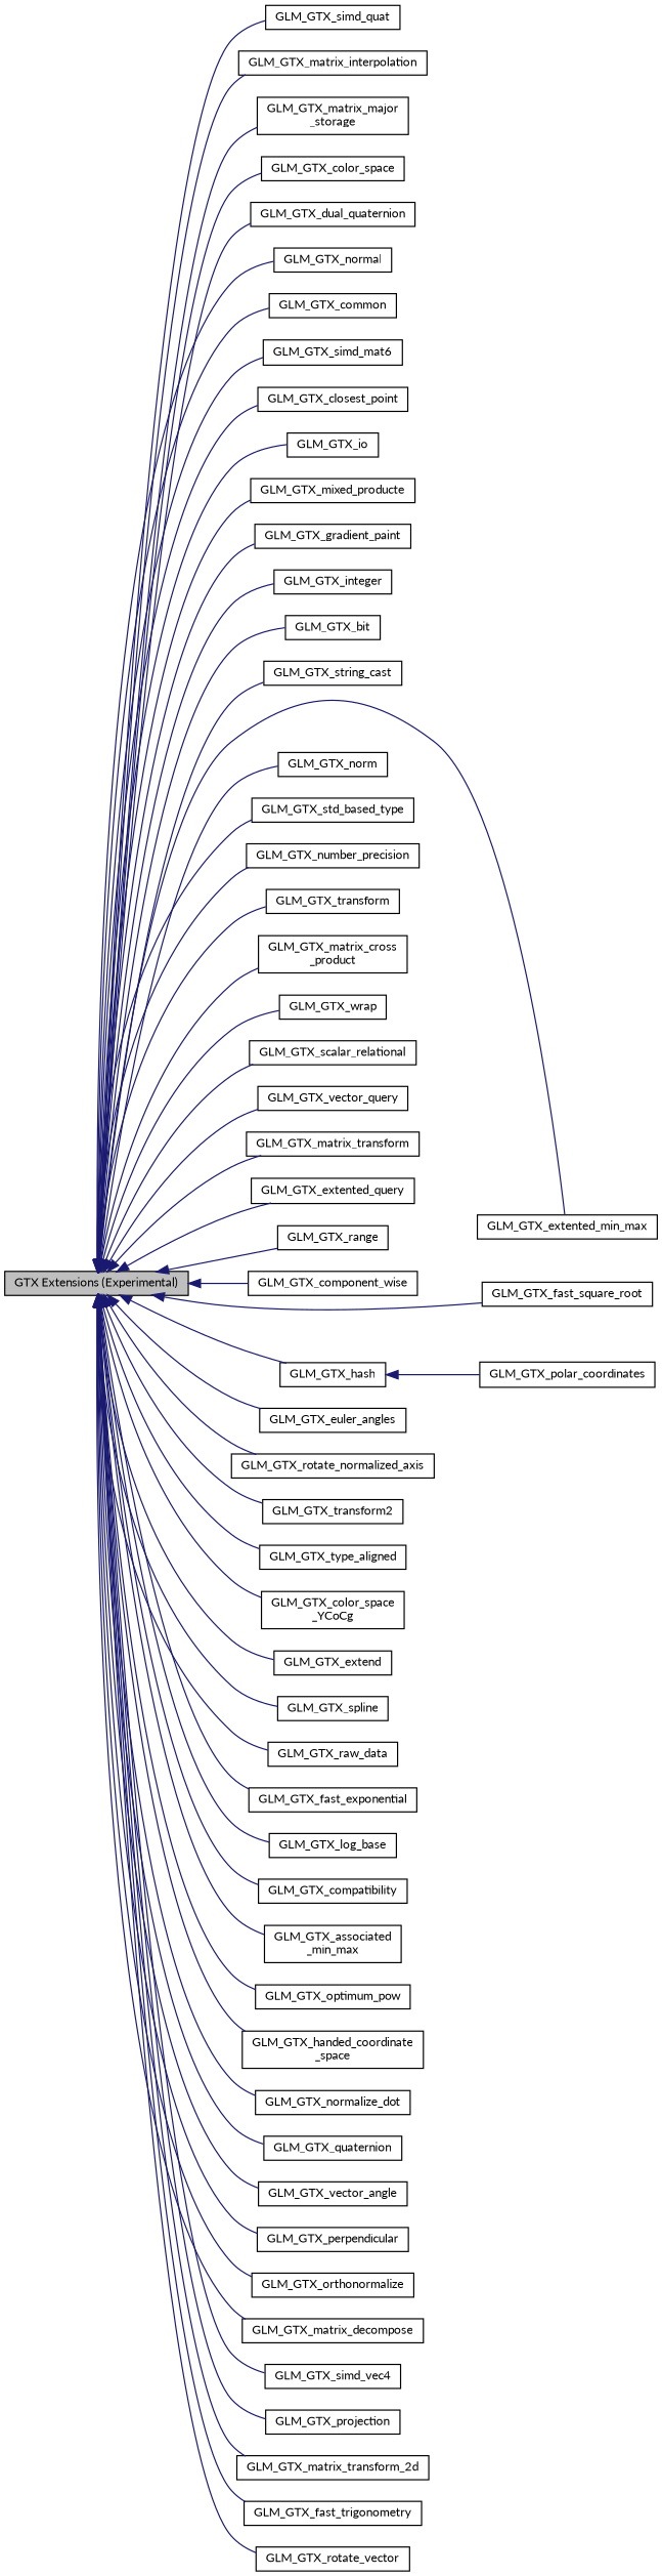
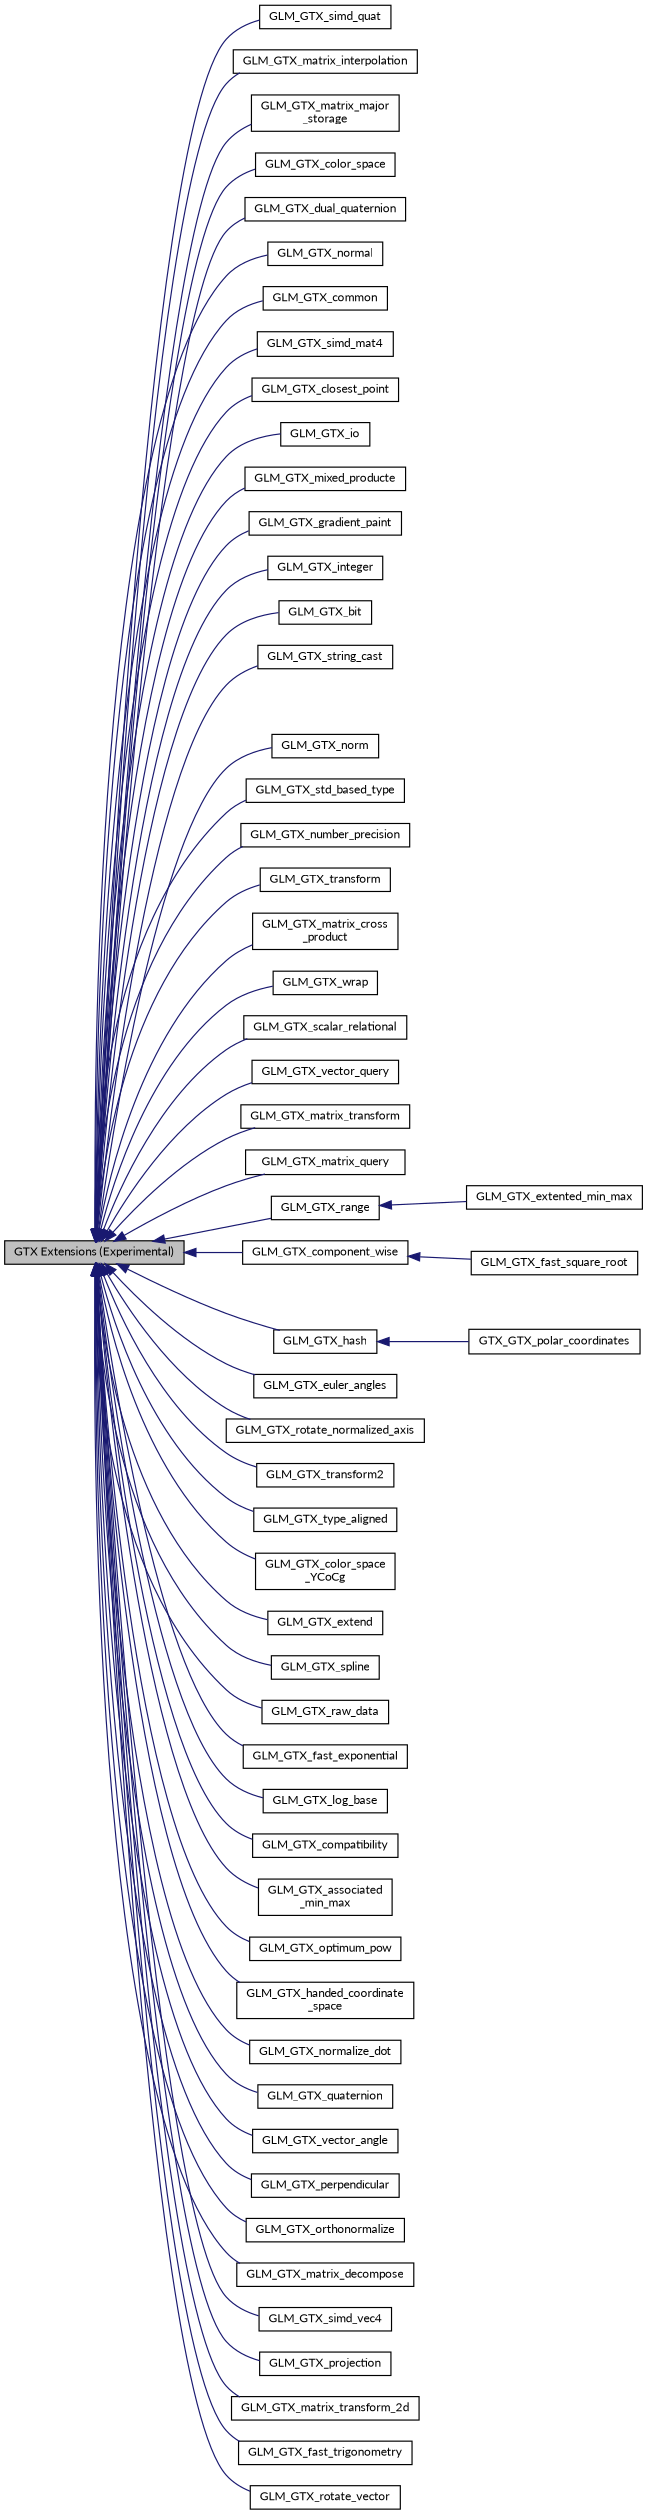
  digraph {
    fontname=Lato
    rankdir=LR
    node [color=black fillcolor=white fontname=Lato fontsize=10 shape=record style=filled]
    edge [color=midnightblue dir=back fontname=Lato fontsize=10 labelfontname=Helvetica labelfontsize=10 shape=plaintext style=solid]
    n1 [height=0.2 label=GLM_GTX_simd_quat width=0.4]
    n2 [height=0.2 label=GLM_GTX_matrix_interpolation width=0.4]
    n3 [height=0.2 label="GLM_GTX_matrix_major\l_storage" width=0.4]
    n4 [height=0.2 label=GLM_GTX_color_space width=0.4]
-   n5 [height=0.2 label=GLM_GTX_polar_coordinates width=0.4]
+   n5 [height=0.2 label=GTX_GTX_polar_coordinates width=0.4]
    n6 [fillcolor=grey75 fontcolor=black height=0.2 label="GTX Extensions (Experimental)" width=0.4]
    n7 [height=0.2 label=GLM_GTX_dual_quaternion width=0.4]
    n8 [height=0.2 label=GLM_GTX_normal width=0.4]
    n9 [height=0.2 label=GLM_GTX_common width=0.4]
-   n10 [height=0.2 label=GLM_GTX_simd_mat6 width=0.4]
+   n10 [height=0.2 label=GLM_GTX_simd_mat4 width=0.4]
    n11 [height=0.2 label=GLM_GTX_closest_point width=0.4]
    n12 [height=0.2 label=GLM_GTX_io width=0.4]
    n13 [height=0.2 label=GLM_GTX_mixed_producte width=0.4]
    n14 [height=0.2 label=GLM_GTX_gradient_paint width=0.4]
    n15 [height=0.2 label=GLM_GTX_integer width=0.4]
    n16 [height=0.2 label=GLM_GTX_bit width=0.4]
    n17 [height=0.2 label=GLM_GTX_string_cast width=0.4]
    n18 [height=0.2 label=GLM_GTX_extented_min_max width=0.4]
    n19 [height=0.2 label=GLM_GTX_norm width=0.4]
    n20 [height=0.2 label=GLM_GTX_std_based_type width=0.4]
    n21 [height=0.2 label=GLM_GTX_number_precision width=0.4]
    n22 [height=0.2 label=GLM_GTX_transform width=0.4]
    n23 [height=0.2 label="GLM_GTX_matrix_cross\l_product" width=0.4]
    n24 [height=0.2 label=GLM_GTX_wrap width=0.4]
    n25 [height=0.2 label=GLM_GTX_scalar_relational width=0.4]
    n26 [height=0.2 label=GLM_GTX_vector_query width=0.4]
    n27 [height=0.2 label=GLM_GTX_matrix_transform width=0.4]
-   n28 [height=0.2 label=GLM_GTX_extented_query width=0.4]
+   n28 [height=0.2 label=GLM_GTX_matrix_query width=0.4]
    n29 [height=0.2 label=GLM_GTX_component_wise width=0.4]
    n30 [height=0.2 label=GLM_GTX_hash width=0.4]
    n31 [height=0.2 label=GLM_GTX_range width=0.4]
    n32 [height=0.2 label=GLM_GTX_fast_square_root width=0.4]
    n33 [height=0.2 label=GLM_GTX_euler_angles width=0.4]
    n34 [height=0.2 label=GLM_GTX_rotate_normalized_axis width=0.4]
    n35 [height=0.2 label=GLM_GTX_transform2 width=0.4]
    n36 [height=0.2 label=GLM_GTX_type_aligned width=0.4]
    n37 [height=0.2 label="GLM_GTX_color_space\l_YCoCg" width=0.4]
    n38 [height=0.2 label=GLM_GTX_extend width=0.4]
    n39 [height=0.2 label=GLM_GTX_spline width=0.4]
    n40 [height=0.2 label=GLM_GTX_raw_data width=0.4]
    n41 [height=0.2 label=GLM_GTX_fast_exponential width=0.4]
    n42 [height=0.2 label=GLM_GTX_log_base width=0.4]
    n43 [height=0.2 label=GLM_GTX_compatibility width=0.4]
    n44 [height=0.2 label="GLM_GTX_associated\l_min_max" width=0.4]
    n45 [height=0.2 label=GLM_GTX_optimum_pow width=0.4]
    n46 [height=0.2 label="GLM_GTX_handed_coordinate\l_space" width=0.4]
    n47 [height=0.2 label=GLM_GTX_normalize_dot width=0.4]
    n48 [height=0.2 label=GLM_GTX_quaternion width=0.4]
    n49 [height=0.2 label=GLM_GTX_vector_angle width=0.4]
    n50 [height=0.2 label=GLM_GTX_perpendicular width=0.4]
    n51 [height=0.2 label=GLM_GTX_orthonormalize width=0.4]
    n52 [height=0.2 label=GLM_GTX_matrix_decompose width=0.4]
    n53 [height=0.2 label=GLM_GTX_simd_vec4 width=0.4]
    n54 [height=0.2 label=GLM_GTX_projection width=0.4]
    n55 [height=0.2 label=GLM_GTX_matrix_transform_2d width=0.4]
    n56 [height=0.2 label=GLM_GTX_fast_trigonometry width=0.4]
    n57 [height=0.2 label=GLM_GTX_rotate_vector width=0.4]
    n6 -> n1
    n6 -> n2
    n6 -> n3
    n6 -> n4
    n6 -> n7
    n6 -> n8
    n6 -> n9
    n6 -> n10
    n6 -> n11
    n6 -> n12
    n6 -> n13
    n6 -> n14
    n6 -> n15
    n6 -> n16
    n6 -> n17
-   n6 -> n18
+   n31 -> n18
    n6 -> n19
    n6 -> n20
    n6 -> n21
    n6 -> n22
    n6 -> n23
    n6 -> n24
    n6 -> n25
    n6 -> n26
    n6 -> n27
    n6 -> n28
    n6 -> n29
    n6 -> n30
    n6 -> n31
-   n6 -> n32
+   n29 -> n32
    n6 -> n33
    n6 -> n34
    n6 -> n35
    n6 -> n36
    n6 -> n37
    n6 -> n38
    n6 -> n39
    n6 -> n40
    n6 -> n41
    n6 -> n42
    n6 -> n43
    n6 -> n44
    n6 -> n45
    n6 -> n46
    n6 -> n47
    n6 -> n48
    n6 -> n49
    n6 -> n50
    n6 -> n51
    n6 -> n52
    n6 -> n53
    n6 -> n54
    n6 -> n55
    n6 -> n56
    n6 -> n57
    n30 -> n5
  }
